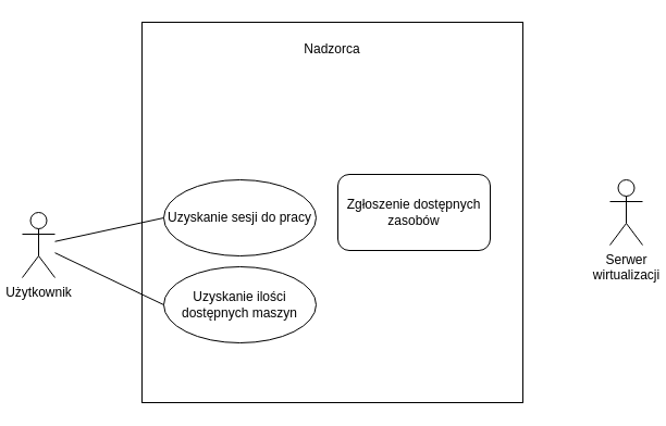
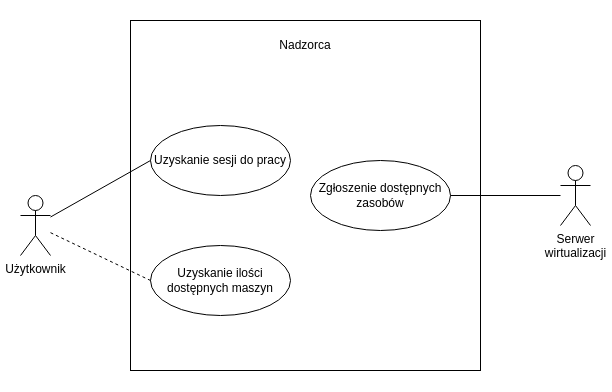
  <mxCell id="0" />
  <mxCell id="1" parent="0" />
  <mxCell id="2" value="Użytkownik" style="shape=umlActor;verticalLabelPosition=bottom;verticalAlign=top;html=1;outlineConnect=0;" vertex="1" parent="1"><mxGeometry x="20" y="195" width="30" height="60" as="geometry" /></mxCell>
  <mxCell id="3" value="&lt;div&gt;Serwer&lt;/div&gt;&lt;div&gt;wirtualizacji&lt;/div&gt;" style="shape=umlActor;verticalLabelPosition=bottom;verticalAlign=top;html=1;outlineConnect=0;" vertex="1" parent="1"><mxGeometry x="560" y="165" width="30" height="60" as="geometry" /></mxCell>
  <mxCell id="4" value="" style="whiteSpace=wrap;html=1;aspect=fixed;" vertex="1" parent="1"><mxGeometry x="130" y="20" width="350" height="350" as="geometry" /></mxCell>
  <mxCell id="5" value="Nadzorca" style="text;html=1;strokeColor=none;fillColor=none;align=center;verticalAlign=middle;whiteSpace=wrap;rounded=0;" vertex="1" parent="1"><mxGeometry x="280" y="35" width="50" height="20" as="geometry" /></mxCell>
- <mxCell id="6" value="Uzyskanie sesji do pracy" style="ellipse;whiteSpace=wrap;html=1;" vertex="1" parent="1"><mxGeometry x="150" y="165" width="140" height="70" as="geometry" /></mxCell>
+ <mxCell id="6" value="Uzyskanie sesji do pracy" style="ellipse;whiteSpace=wrap;html=1;" vertex="1" parent="1"><mxGeometry x="150" y="125" width="140" height="70" as="geometry" /></mxCell>
  <mxCell id="7" value="Uzyskanie ilości dostępnych maszyn" style="ellipse;whiteSpace=wrap;html=1;" vertex="1" parent="1"><mxGeometry x="150" y="245" width="140" height="70" as="geometry" /></mxCell>
- <mxCell id="8" value="" style="endArrow=none;html=1;rounded=0;entryX=0;entryY=0.5;entryDx=0;entryDy=0;" edge="1" parent="1" source="2" target="7"><mxGeometry width="50" height="50" relative="1" as="geometry"><mxPoint x="80" y="265" as="sourcePoint" /><mxPoint x="130" y="215" as="targetPoint" /></mxGeometry></mxCell>
+ <mxCell id="8" value="" style="endArrow=none;html=1;rounded=0;entryX=0;entryY=0.5;entryDx=0;entryDy=0;dashed=1;" edge="1" parent="1" source="2" target="7"><mxGeometry width="50" height="50" relative="1" as="geometry"><mxPoint x="80" y="265" as="sourcePoint" /><mxPoint x="130" y="215" as="targetPoint" /></mxGeometry></mxCell>
  <mxCell id="9" value="" style="endArrow=none;html=1;rounded=0;entryX=0;entryY=0.5;entryDx=0;entryDy=0;" edge="1" parent="1" source="2" target="6"><mxGeometry width="50" height="50" relative="1" as="geometry"><mxPoint x="60" y="185" as="sourcePoint" /><mxPoint x="110" y="135" as="targetPoint" /></mxGeometry></mxCell>
- <mxCell id="10" value="Zgłoszenie dostępnych zasobów" style="whiteSpace=wrap;html=1;rounded=1;" vertex="1" parent="1"><mxGeometry x="310" y="160" width="140" height="70" as="geometry" /></mxCell>
+ <mxCell id="10" value="Zgłoszenie dostępnych zasobów" style="ellipse;whiteSpace=wrap;html=1;" vertex="1" parent="1"><mxGeometry x="310" y="160" width="140" height="70" as="geometry" /></mxCell>
+ <mxCell id="11" value="" style="endArrow=none;html=1;rounded=0;exitX=1;exitY=0.5;exitDx=0;exitDy=0;" edge="1" parent="1" source="10" target="3"><mxGeometry width="50" height="50" relative="1" as="geometry"><mxPoint x="60" y="242.174" as="sourcePoint" /><mxPoint x="160" y="290" as="targetPoint" /></mxGeometry></mxCell>
